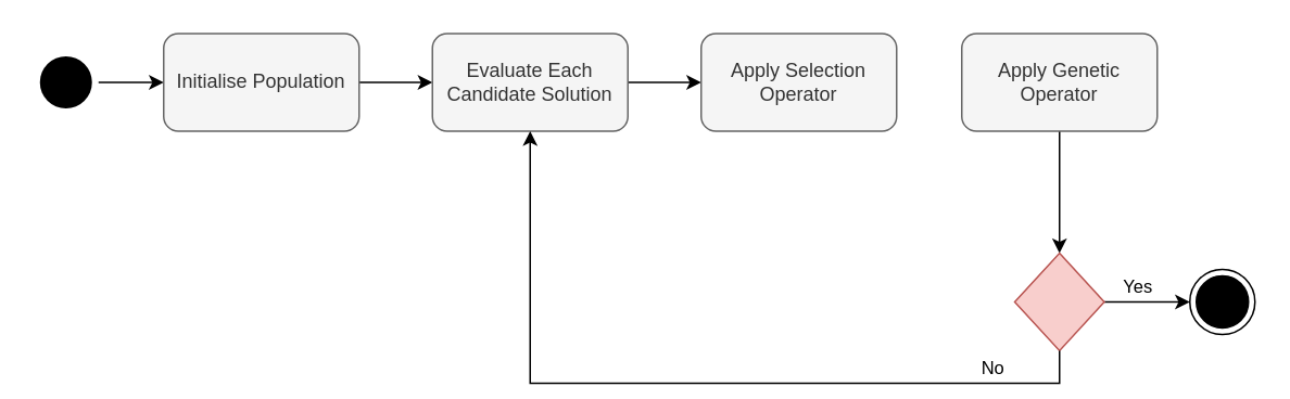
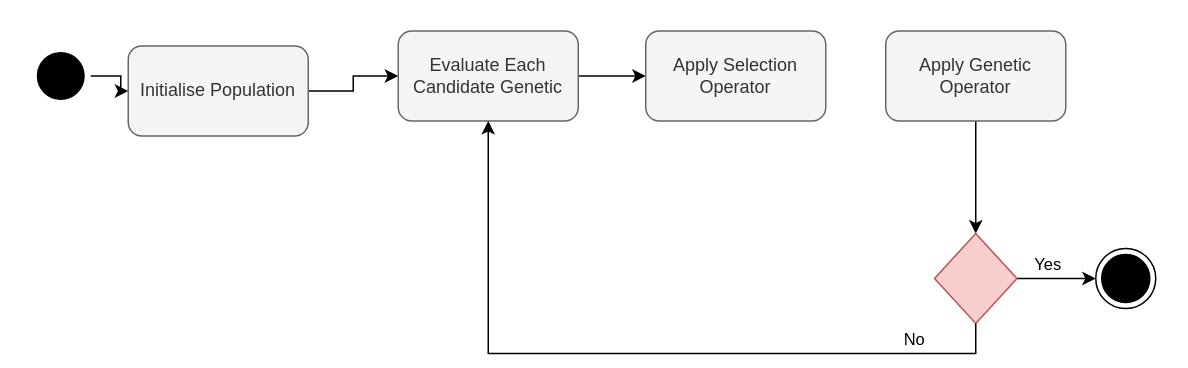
  <mxCell id="0" />
  <mxCell id="1" parent="0" />
  <mxCell id="2" value="" style="edgeStyle=orthogonalEdgeStyle;rounded=0;orthogonalLoop=1;jettySize=auto;html=1;" parent="1" source="3" target="5" edge="1"><mxGeometry relative="1" as="geometry" /></mxCell>
  <mxCell id="3" value="" style="ellipse;html=1;shape=startState;fillColor=#000000;strokeColor=none;" parent="1" vertex="1"><mxGeometry x="20" y="30" width="40" height="40" as="geometry" /></mxCell>
  <mxCell id="4" value="" style="edgeStyle=orthogonalEdgeStyle;rounded=0;orthogonalLoop=1;jettySize=auto;html=1;" parent="1" source="5" target="7" edge="1"><mxGeometry relative="1" as="geometry" /></mxCell>
- <mxCell id="5" value="Initialise Population" style="rounded=1;whiteSpace=wrap;html=1;fillColor=#f5f5f5;fontColor=#333333;strokeColor=#666666;" parent="1" vertex="1"><mxGeometry x="100" y="20" width="120" height="60" as="geometry" /></mxCell>
+ <mxCell id="5" value="Initialise Population" style="rounded=1;whiteSpace=wrap;html=1;fillColor=#f5f5f5;fontColor=#333333;strokeColor=#666666;" parent="1" vertex="1"><mxGeometry x="85" y="30" width="120" height="60" as="geometry" /></mxCell>
  <mxCell id="6" value="" style="edgeStyle=orthogonalEdgeStyle;rounded=0;orthogonalLoop=1;jettySize=auto;html=1;" parent="1" source="7" target="8" edge="1"><mxGeometry relative="1" as="geometry" /></mxCell>
- <mxCell id="7" value="Evaluate Each Candidate Solution" style="rounded=1;whiteSpace=wrap;html=1;fillColor=#f5f5f5;fontColor=#333333;strokeColor=#666666;" parent="1" vertex="1"><mxGeometry x="265" y="20" width="120" height="60" as="geometry" /></mxCell>
+ <mxCell id="7" value="Evaluate Each Candidate Genetic" style="rounded=1;whiteSpace=wrap;html=1;fillColor=#f5f5f5;fontColor=#333333;strokeColor=#666666;" parent="1" vertex="1"><mxGeometry x="265" y="20" width="120" height="60" as="geometry" /></mxCell>
  <mxCell id="8" value="Apply Selection Operator" style="rounded=1;whiteSpace=wrap;html=1;fillColor=#f5f5f5;fontColor=#333333;strokeColor=#666666;" parent="1" vertex="1"><mxGeometry x="430" y="20" width="120" height="60" as="geometry" /></mxCell>
  <mxCell id="9" value="" style="edgeStyle=orthogonalEdgeStyle;rounded=0;orthogonalLoop=1;jettySize=auto;html=1;" parent="1" source="10" target="13" edge="1"><mxGeometry relative="1" as="geometry" /></mxCell>
  <mxCell id="10" value="Apply Genetic Operator" style="rounded=1;whiteSpace=wrap;html=1;fillColor=#f5f5f5;fontColor=#333333;strokeColor=#666666;" parent="1" vertex="1"><mxGeometry x="590" y="20" width="120" height="60" as="geometry" /></mxCell>
  <mxCell id="11" value="" style="edgeStyle=orthogonalEdgeStyle;rounded=0;orthogonalLoop=1;jettySize=auto;html=1;" parent="1" source="13" target="14" edge="1"><mxGeometry relative="1" as="geometry" /></mxCell>
  <mxCell id="12" value="Yes" style="edgeLabel;html=1;align=center;verticalAlign=middle;resizable=0;points=[];labelBackgroundColor=none;" parent="11" vertex="1" connectable="0"><mxGeometry x="-0.248" y="1" relative="1" as="geometry"><mxPoint y="-9" as="offset" /></mxGeometry></mxCell>
  <mxCell id="13" value="" style="rhombus;whiteSpace=wrap;html=1;strokeWidth=1;fillColor=#f8cecc;strokeColor=#b85450;" parent="1" vertex="1"><mxGeometry x="622.5" y="155" width="55" height="60" as="geometry" /></mxCell>
  <mxCell id="14" value="" style="ellipse;html=1;shape=endState;fillColor=#000000;strokeColor=#000000;" parent="1" vertex="1"><mxGeometry x="730" y="165" width="40" height="40" as="geometry" /></mxCell>
  <mxCell id="15" value="" style="edgeStyle=orthogonalEdgeStyle;rounded=0;orthogonalLoop=1;jettySize=auto;html=1;exitX=0.5;exitY=1;exitDx=0;exitDy=0;entryX=0.5;entryY=1;entryDx=0;entryDy=0;" parent="1" source="13" target="7" edge="1"><mxGeometry relative="1" as="geometry"><mxPoint x="660" y="90" as="sourcePoint" /><mxPoint x="660" y="130" as="targetPoint" /></mxGeometry></mxCell>
  <mxCell id="16" value="No" style="edgeLabel;html=1;align=center;verticalAlign=middle;resizable=0;points=[];labelBackgroundColor=none;" parent="15" vertex="1" connectable="0"><mxGeometry x="-0.432" y="4" relative="1" as="geometry"><mxPoint x="80" y="-14" as="offset" /></mxGeometry></mxCell>
